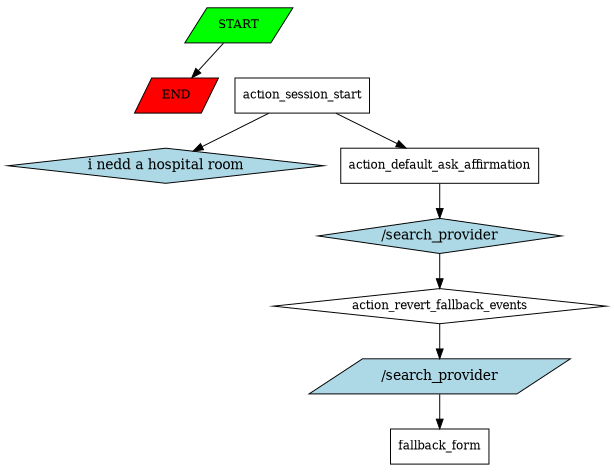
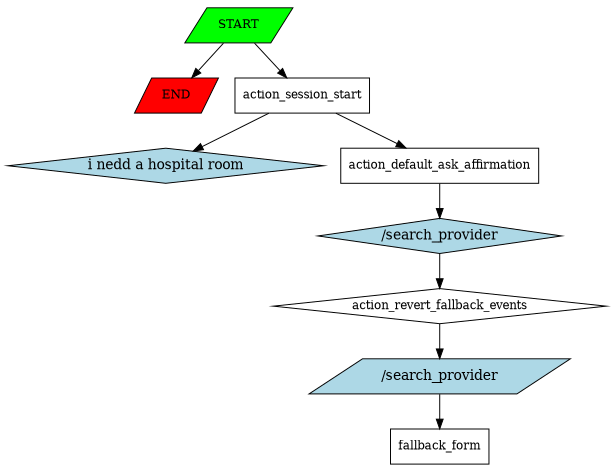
  digraph {
    node [fontsize=12 shape=parallelogram style=filled]
    n1 [fillcolor=green label=START]
    n2 [fillcolor=red label=END]
    n3 [label=action_session_start shape=box style=""]
    n4 [fillcolor=lightblue label="i nedd a hospital room" shape=diamond fontsize=""]
    n5 [label=action_default_ask_affirmation shape=box style=""]
    n6 [fillcolor=lightblue label="/search_provider" shape=diamond fontsize=""]
    n7 [label=action_revert_fallback_events shape=diamond style=""]
    n8 [fillcolor=lightblue label="/search_provider" fontsize=""]
    n9 [label=fallback_form shape=box style=""]
    n1 -> n2
+   n1 -> n3
    n3 -> n4
    n3 -> n5
    n5 -> n6
    n6 -> n7
    n7 -> n8
    n8 -> n9
  }
